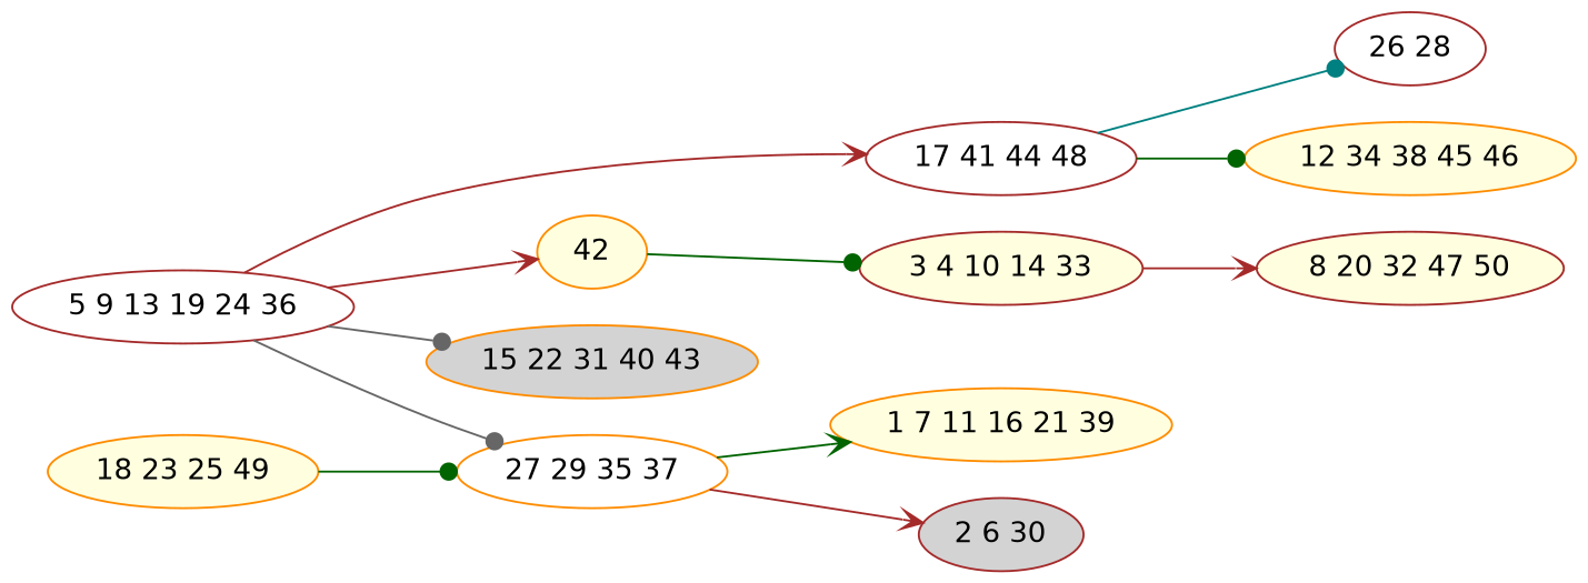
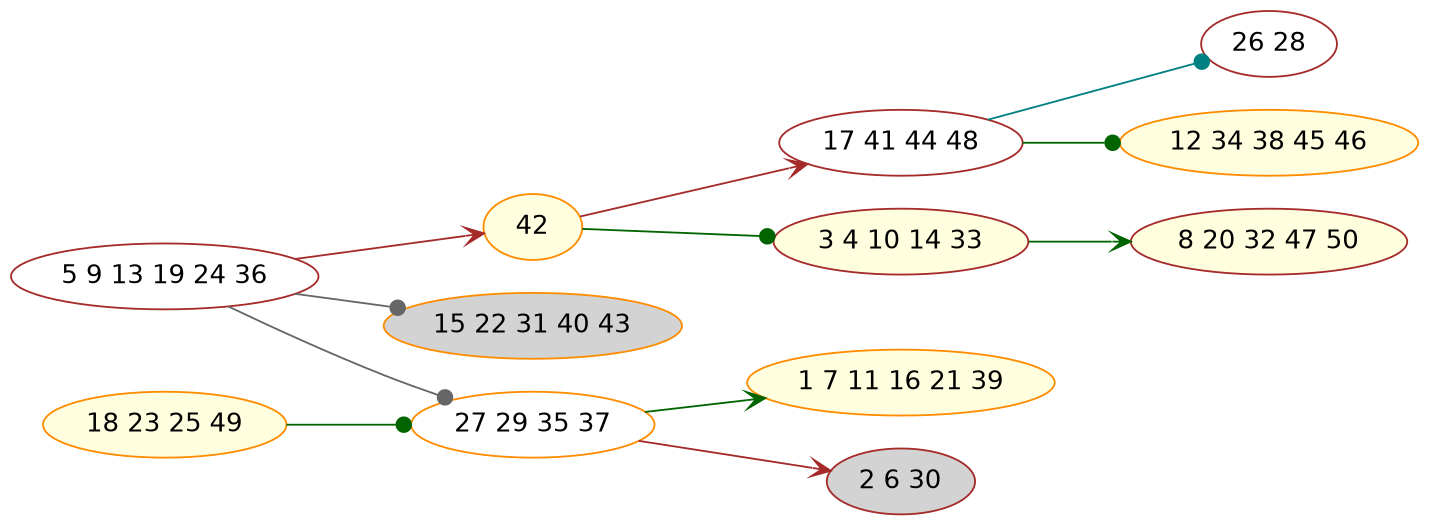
  digraph {
    fontname="DejaVu Sans"
    rankdir=LR
    node [color=brown fillcolor=lightyellow fontname="DejaVu Sans" style=filled]
    edge [arrowhead=dot color=brown fontname="DejaVu Sans"]
    n1 [fillcolor=white label="5 9 13 19 24 36"]
    n2 [color=darkorange label=42]
    n3 [fillcolor=white label="17 41 44 48"]
    n4 [color=darkorange fillcolor=lightgrey label="15 22 31 40 43"]
    n5 [color=darkorange fillcolor=white label="27 29 35 37"]
    n6 [label="3 4 10 14 33"]
    n7 [color=darkorange label="18 23 25 49"]
    n8 [fillcolor=white label="26 28"]
    n9 [color=darkorange label="12 34 38 45 46"]
    n10 [label="8 20 32 47 50"]
    n11 [color=darkorange label="1 7 11 16 21 39"]
    n12 [fillcolor=lightgrey label="2 6 30"]
    n1 -> n2 [arrowhead=vee]
-   n1 -> n3 [arrowhead=vee]
+   n2 -> n3 [arrowhead=vee]
    n1 -> n4 [color=gray40]
    n1 -> n5 [color=gray40]
    n2 -> n6 [color=darkgreen]
    n3 -> n8 [color=teal]
    n3 -> n9 [color=darkgreen]
    n5 -> n11 [arrowhead=vee color=darkgreen]
    n5 -> n12 [arrowhead=vee]
-   n6 -> n10 [arrowhead=vee]
+   n6 -> n10 [arrowhead=vee color=darkgreen]
    n7 -> n5 [color=darkgreen]
  }
